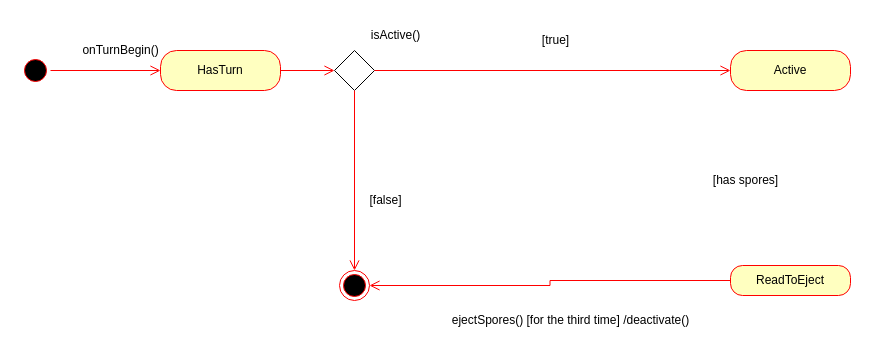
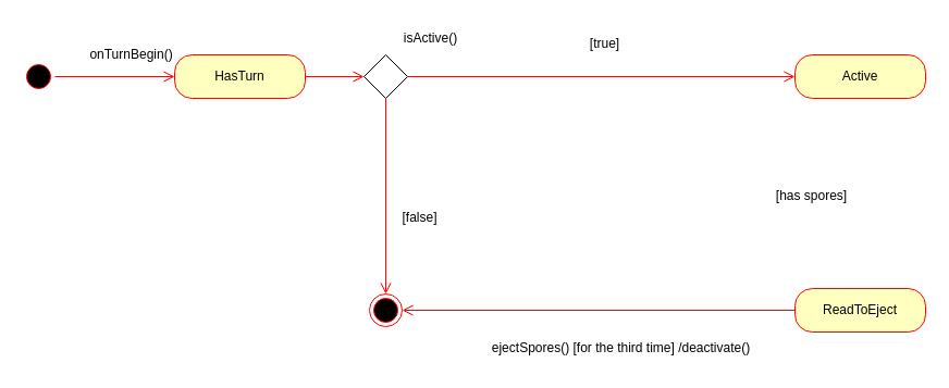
  <mxCell id="0" />
  <mxCell id="1" parent="0" />
  <mxCell id="2" value="HasTurn" style="rounded=1;whiteSpace=wrap;html=1;arcSize=40;fontColor=#000000;fillColor=#ffffc0;strokeColor=#ff0000;" parent="1" vertex="1"><mxGeometry x="160" y="50" width="120" height="40" as="geometry" /></mxCell>
  <mxCell id="3" value="" style="edgeStyle=orthogonalEdgeStyle;html=1;verticalAlign=bottom;endArrow=open;endSize=8;strokeColor=#ff0000;rounded=0;exitX=1;exitY=0.5;exitDx=0;exitDy=0;entryX=0;entryY=0.5;entryDx=0;entryDy=0;" parent="1" source="2" target="8" edge="1"><mxGeometry relative="1" as="geometry"><mxPoint x="420" y="385" as="targetPoint" /><mxPoint x="540" y="275" as="sourcePoint" /></mxGeometry></mxCell>
  <mxCell id="4" value="" style="ellipse;html=1;shape=startState;fillColor=#000000;strokeColor=#ff0000;" parent="1" vertex="1"><mxGeometry x="20" y="55" width="30" height="30" as="geometry" /></mxCell>
  <mxCell id="5" value="" style="edgeStyle=orthogonalEdgeStyle;html=1;verticalAlign=bottom;endArrow=open;endSize=8;strokeColor=#ff0000;rounded=0;entryX=0;entryY=0.5;entryDx=0;entryDy=0;" parent="1" source="4" target="2" edge="1"><mxGeometry relative="1" as="geometry"><mxPoint x="270" y="70" as="targetPoint" /></mxGeometry></mxCell>
  <mxCell id="6" value="onTurnBegin()" style="text;html=1;align=center;verticalAlign=middle;resizable=0;points=[];autosize=1;strokeColor=none;fillColor=none;" parent="1" vertex="1"><mxGeometry x="70" y="35" width="100" height="30" as="geometry" /></mxCell>
- <mxCell id="7" value="ReadToEject" style="rounded=1;whiteSpace=wrap;html=1;arcSize=40;fontColor=#000000;fillColor=#ffffc0;strokeColor=#ff0000;" parent="1" vertex="1"><mxGeometry x="730" y="265" width="120" height="30" as="geometry" /></mxCell>
+ <mxCell id="7" value="ReadToEject" style="rounded=1;whiteSpace=wrap;html=1;arcSize=40;fontColor=#000000;fillColor=#ffffc0;strokeColor=#ff0000;" parent="1" vertex="1"><mxGeometry x="730" y="265" width="120" height="40" as="geometry" /></mxCell>
  <mxCell id="8" value="" style="rhombus;whiteSpace=wrap;html=1;" parent="1" vertex="1"><mxGeometry x="334" y="50" width="40" height="40" as="geometry" /></mxCell>
  <mxCell id="9" value="isActive()" style="text;html=1;align=center;verticalAlign=middle;resizable=0;points=[];autosize=1;strokeColor=none;fillColor=none;" parent="1" vertex="1"><mxGeometry x="360" y="20" width="70" height="30" as="geometry" /></mxCell>
  <mxCell id="10" value="Active" style="rounded=1;whiteSpace=wrap;html=1;arcSize=40;fontColor=#000000;fillColor=#ffffc0;strokeColor=#ff0000;" parent="1" vertex="1"><mxGeometry x="730" y="50" width="120" height="40" as="geometry" /></mxCell>
  <mxCell id="11" value="" style="edgeStyle=orthogonalEdgeStyle;html=1;verticalAlign=bottom;endArrow=open;endSize=8;strokeColor=#ff0000;rounded=0;entryX=0;entryY=0.5;entryDx=0;entryDy=0;exitX=1;exitY=0.5;exitDx=0;exitDy=0;" parent="1" source="8" target="10" edge="1"><mxGeometry relative="1" as="geometry"><mxPoint x="540" y="160" as="targetPoint" /><mxPoint x="540" y="100" as="sourcePoint" /></mxGeometry></mxCell>
  <mxCell id="12" value="[true]" style="text;html=1;align=center;verticalAlign=middle;resizable=0;points=[];autosize=1;strokeColor=none;fillColor=none;" parent="1" vertex="1"><mxGeometry x="530" y="25" width="50" height="30" as="geometry" /></mxCell>
  <mxCell id="13" value="" style="edgeStyle=orthogonalEdgeStyle;html=1;verticalAlign=bottom;endArrow=open;endSize=8;strokeColor=#ff0000;rounded=0;exitX=0.5;exitY=1;exitDx=0;exitDy=0;entryX=0.5;entryY=0;entryDx=0;entryDy=0;" parent="1" source="8" target="18" edge="1"><mxGeometry relative="1" as="geometry"><mxPoint x="354" y="265" as="targetPoint" /><mxPoint x="670" y="110" as="sourcePoint" /></mxGeometry></mxCell>
  <mxCell id="14" value="[false]" style="text;html=1;align=center;verticalAlign=middle;resizable=0;points=[];autosize=1;strokeColor=none;fillColor=none;" parent="1" vertex="1"><mxGeometry x="355" y="185" width="60" height="30" as="geometry" /></mxCell>
  <mxCell id="15" value="[has spores]" style="text;html=1;align=center;verticalAlign=middle;resizable=0;points=[];autosize=1;strokeColor=none;fillColor=none;" parent="1" vertex="1"><mxGeometry x="700" y="165" width="90" height="30" as="geometry" /></mxCell>
  <mxCell id="16" value="" style="edgeStyle=orthogonalEdgeStyle;html=1;verticalAlign=bottom;endArrow=open;endSize=8;strokeColor=#ff0000;rounded=0;exitX=0;exitY=0.5;exitDx=0;exitDy=0;entryX=1;entryY=0.5;entryDx=0;entryDy=0;" parent="1" source="7" target="18" edge="1"><mxGeometry relative="1" as="geometry"><mxPoint x="414" y="285" as="targetPoint" /><mxPoint x="470" y="205" as="sourcePoint" /></mxGeometry></mxCell>
  <mxCell id="17" value="ejectSpores() [for the third time] /deactivate()" style="text;html=1;align=center;verticalAlign=middle;resizable=0;points=[];autosize=1;strokeColor=none;fillColor=none;" parent="1" vertex="1"><mxGeometry x="440" y="305" width="260" height="30" as="geometry" /></mxCell>
  <mxCell id="18" value="" style="ellipse;html=1;shape=endState;fillColor=#000000;strokeColor=#ff0000;" parent="1" vertex="1"><mxGeometry x="339" y="270" width="30" height="30" as="geometry" /></mxCell>
